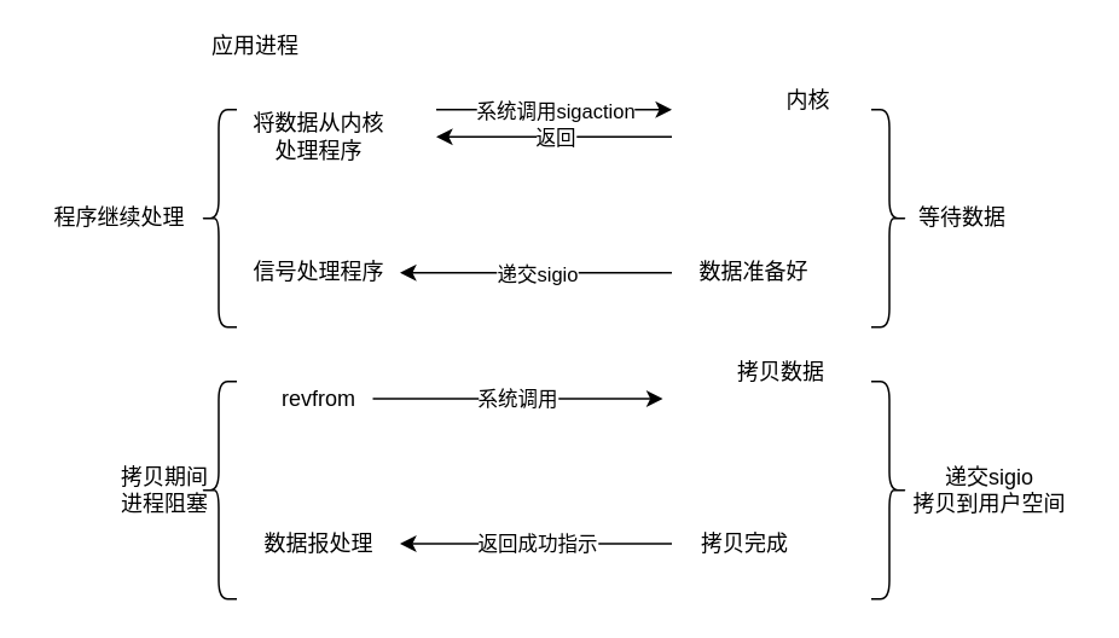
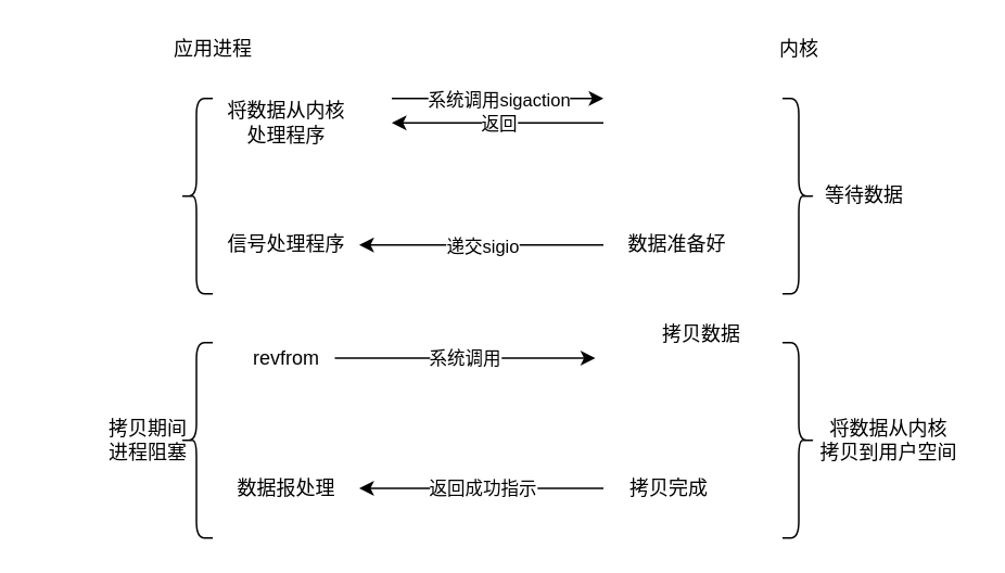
  <mxCell id="0" />
  <mxCell id="1" parent="0" />
  <mxCell id="2" value="" style="shape=curlyBracket;whiteSpace=wrap;html=1;rounded=1;" vertex="1" parent="1"><mxGeometry x="110" y="60" width="20" height="120" as="geometry" /></mxCell>
  <mxCell id="3" value="" style="shape=curlyBracket;whiteSpace=wrap;html=1;rounded=1;" vertex="1" parent="1"><mxGeometry x="110" y="210" width="20" height="120" as="geometry" /></mxCell>
  <mxCell id="4" value="" style="shape=curlyBracket;whiteSpace=wrap;html=1;rounded=1;flipH=1;" vertex="1" parent="1"><mxGeometry x="480" y="60" width="20" height="120" as="geometry" /></mxCell>
  <mxCell id="5" value="" style="shape=curlyBracket;whiteSpace=wrap;html=1;rounded=1;flipH=1;" vertex="1" parent="1"><mxGeometry x="480" y="210" width="20" height="120" as="geometry" /></mxCell>
- <mxCell id="6" value="应用进程" style="text;html=1;align=center;verticalAlign=middle;resizable=0;points=[];autosize=1;strokeColor=none;" vertex="1" parent="1"><mxGeometry x="110" y="15" width="60" height="20" as="geometry" /></mxCell>
- <mxCell id="7" value="内核" style="text;html=1;align=center;verticalAlign=middle;resizable=0;points=[];autosize=1;strokeColor=none;" vertex="1" parent="1"><mxGeometry x="425" y="45" width="40" height="20" as="geometry" /></mxCell>
+ <mxCell id="6" value="应用进程" style="text;html=1;align=center;verticalAlign=middle;resizable=0;points=[];autosize=1;strokeColor=none;" vertex="1" parent="1"><mxGeometry x="100" y="20" width="60" height="20" as="geometry" /></mxCell>
+ <mxCell id="7" value="内核" style="text;html=1;align=center;verticalAlign=middle;resizable=0;points=[];autosize=1;strokeColor=none;" vertex="1" parent="1"><mxGeometry x="470" y="20" width="40" height="20" as="geometry" /></mxCell>
  <mxCell id="8" value="将数据从内核&lt;br&gt;处理程序" style="text;html=1;align=center;verticalAlign=middle;resizable=0;points=[];autosize=1;strokeColor=none;" vertex="1" parent="1"><mxGeometry x="130" y="60" width="90" height="30" as="geometry" /></mxCell>
  <mxCell id="9" value="" style="endArrow=classic;html=1;" edge="1" parent="1"><mxGeometry relative="1" as="geometry"><mxPoint x="240" y="60" as="sourcePoint" /><mxPoint x="370" y="60" as="targetPoint" /></mxGeometry></mxCell>
  <mxCell id="10" value="系统调用sigaction" style="edgeLabel;resizable=0;html=1;align=center;verticalAlign=middle;" connectable="0" vertex="1" parent="9"><mxGeometry relative="1" as="geometry" /></mxCell>
  <mxCell id="11" value="" style="endArrow=classic;html=1;" edge="1" parent="1"><mxGeometry relative="1" as="geometry"><mxPoint x="370" y="75" as="sourcePoint" /><mxPoint x="240" y="75" as="targetPoint" /></mxGeometry></mxCell>
  <mxCell id="12" value="返回" style="edgeLabel;resizable=0;html=1;align=center;verticalAlign=middle;" connectable="0" vertex="1" parent="11"><mxGeometry relative="1" as="geometry" /></mxCell>
  <mxCell id="13" value="数据准备好" style="text;html=1;align=center;verticalAlign=middle;resizable=0;points=[];autosize=1;strokeColor=none;" vertex="1" parent="1"><mxGeometry x="375" y="140" width="80" height="20" as="geometry" /></mxCell>
  <mxCell id="14" value="信号处理程序" style="text;html=1;align=center;verticalAlign=middle;resizable=0;points=[];autosize=1;strokeColor=none;" vertex="1" parent="1"><mxGeometry x="130" y="140" width="90" height="20" as="geometry" /></mxCell>
  <mxCell id="15" value="拷贝数据" style="text;html=1;align=center;verticalAlign=middle;resizable=0;points=[];autosize=1;strokeColor=none;" vertex="1" parent="1"><mxGeometry x="400" y="195" width="60" height="20" as="geometry" /></mxCell>
  <mxCell id="16" value="拷贝完成" style="text;html=1;align=center;verticalAlign=middle;resizable=0;points=[];autosize=1;strokeColor=none;" vertex="1" parent="1"><mxGeometry x="380" y="290" width="60" height="20" as="geometry" /></mxCell>
  <mxCell id="17" value="revfrom" style="text;html=1;align=center;verticalAlign=middle;resizable=0;points=[];autosize=1;strokeColor=none;" vertex="1" parent="1"><mxGeometry x="145" y="210" width="60" height="20" as="geometry" /></mxCell>
  <mxCell id="18" value="数据报处理" style="text;html=1;align=center;verticalAlign=middle;resizable=0;points=[];autosize=1;strokeColor=none;" vertex="1" parent="1"><mxGeometry x="135" y="290" width="80" height="20" as="geometry" /></mxCell>
  <mxCell id="19" value="系统调用" style="endArrow=classic;html=1;" edge="1" parent="1"><mxGeometry relative="1" as="geometry"><mxPoint x="205" y="219.5" as="sourcePoint" /><mxPoint x="365" y="219.5" as="targetPoint" /></mxGeometry></mxCell>
  <mxCell id="20" value="" style="endArrow=classic;html=1;" edge="1" parent="1" target="14"><mxGeometry relative="1" as="geometry"><mxPoint x="370" y="150" as="sourcePoint" /><mxPoint x="360" y="150" as="targetPoint" /></mxGeometry></mxCell>
  <mxCell id="21" value="递交sigio" style="edgeLabel;resizable=0;html=1;align=center;verticalAlign=middle;" connectable="0" vertex="1" parent="20"><mxGeometry relative="1" as="geometry" /></mxCell>
  <mxCell id="22" value="" style="endArrow=classic;html=1;" edge="1" parent="1"><mxGeometry relative="1" as="geometry"><mxPoint x="370" y="299.5" as="sourcePoint" /><mxPoint x="220" y="299.5" as="targetPoint" /></mxGeometry></mxCell>
  <mxCell id="23" value="返回成功指示" style="edgeLabel;resizable=0;html=1;align=center;verticalAlign=middle;" connectable="0" vertex="1" parent="22"><mxGeometry relative="1" as="geometry" /></mxCell>
- <mxCell id="24" value="程序继续处理" style="text;html=1;align=center;verticalAlign=middle;resizable=0;points=[];autosize=1;strokeColor=none;" vertex="1" parent="1"><mxGeometry x="20" y="110" width="90" height="20" as="geometry" /></mxCell>
  <mxCell id="25" value="等待数据" style="text;html=1;align=center;verticalAlign=middle;resizable=0;points=[];autosize=1;strokeColor=none;" vertex="1" parent="1"><mxGeometry x="500" y="110" width="60" height="20" as="geometry" /></mxCell>
- <mxCell id="26" value="递交sigio&lt;br&gt;拷贝到用户空间" style="text;html=1;align=center;verticalAlign=middle;resizable=0;points=[];autosize=1;strokeColor=none;" vertex="1" parent="1"><mxGeometry x="495" y="255" width="100" height="30" as="geometry" /></mxCell>
+ <mxCell id="26" value="将数据从内核&lt;br&gt;拷贝到用户空间" style="text;html=1;align=center;verticalAlign=middle;resizable=0;points=[];autosize=1;strokeColor=none;" vertex="1" parent="1"><mxGeometry x="495" y="255" width="100" height="30" as="geometry" /></mxCell>
  <mxCell id="27" value="拷贝期间&lt;br&gt;进程阻塞" style="text;html=1;align=center;verticalAlign=middle;resizable=0;points=[];autosize=1;strokeColor=none;" vertex="1" parent="1"><mxGeometry x="60" y="255" width="60" height="30" as="geometry" /></mxCell>
